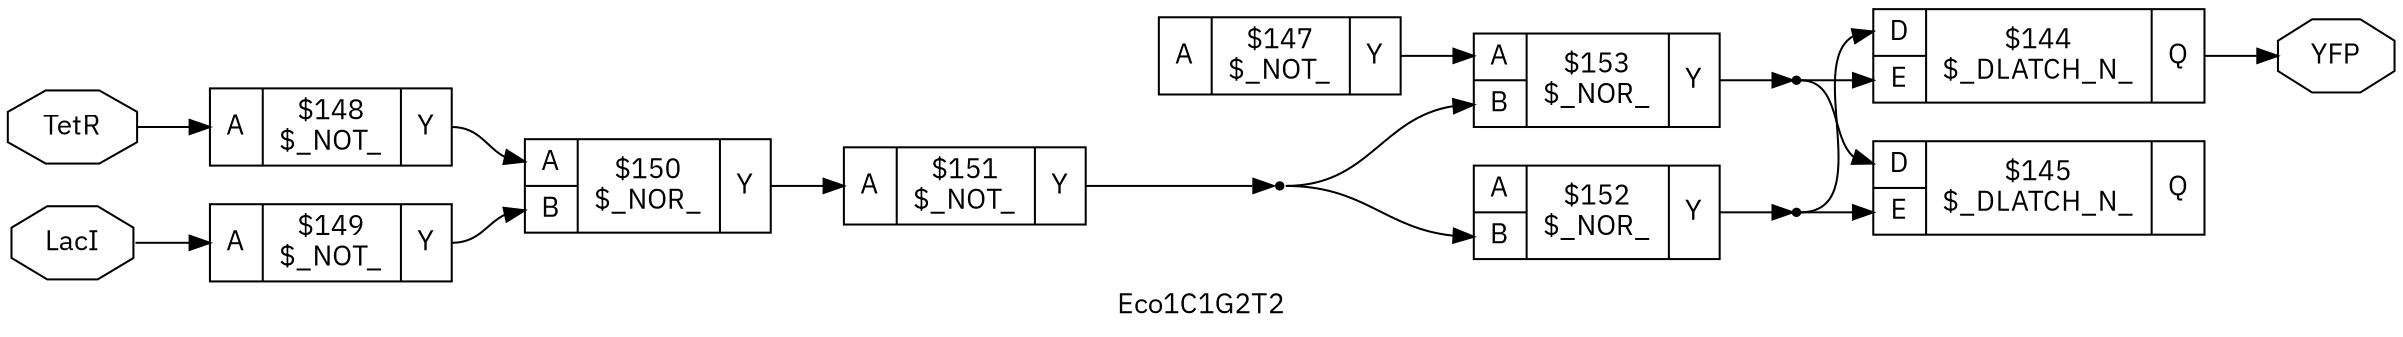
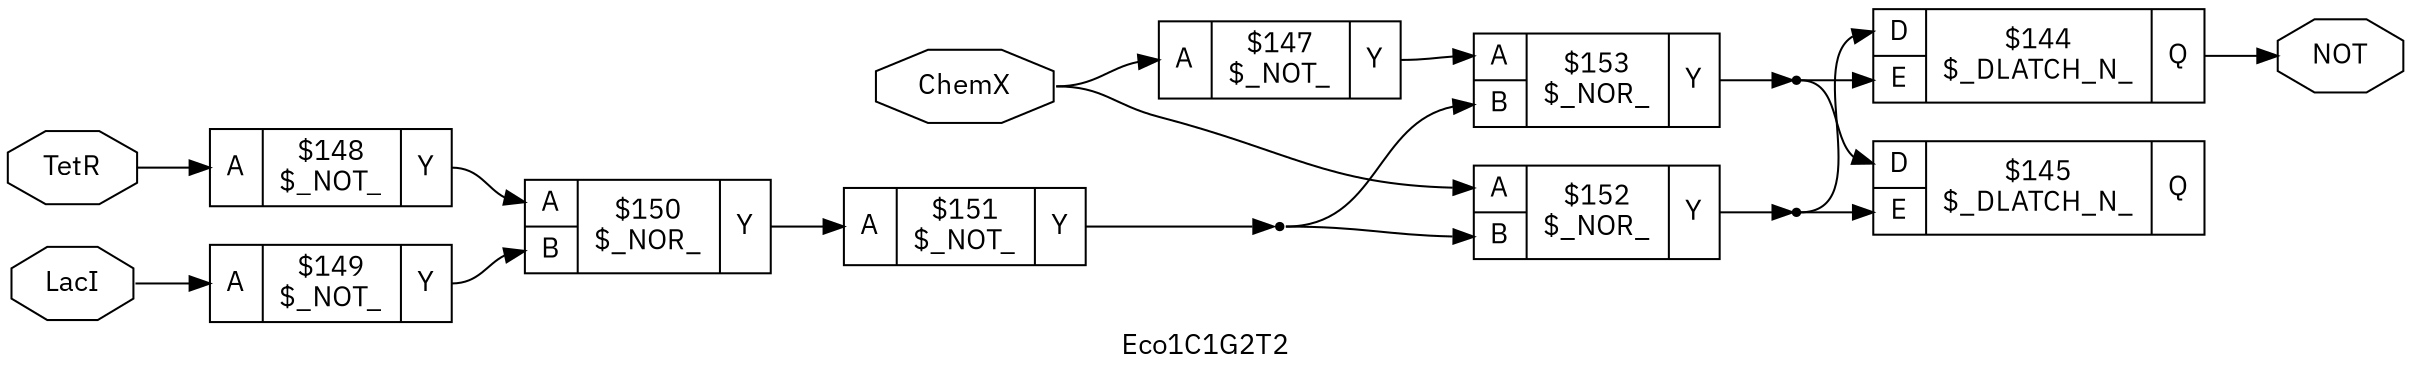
  digraph {
    fontname="IBM Plex Sans"
    label=Eco1C1G2T2
    rankdir=LR
    remincross=true
    node [fontname="IBM Plex Sans" shape=record]
    edge [color=black fontcolor=black fontname="IBM Plex Sans" headport="p13:w" tailport=e]
+   n9 [color=black fontcolor=black label=ChemX shape=octagon]
    c15 [label="{{<p13> A}|$147\n$_NOT_|{<p14> Y}}"]
    c21 [label="{{<p13> A|<p18> B}|$152\n$_NOR_|{<p14> Y}}"]
    c22 [label="{{<p13> A|<p18> B}|$153\n$_NOR_|{<p14> Y}}"]
    n2 [shape=point]
    n10 [color=black fontcolor=black label=LacI shape=octagon]
    c17 [label="{{<p13> A}|$149\n$_NOT_|{<p14> Y}}"]
    c19 [label="{{<p13> A|<p18> B}|$150\n$_NOR_|{<p14> Y}}"]
    n11 [color=black fontcolor=black label=TetR shape=octagon]
    c16 [label="{{<p13> A}|$148\n$_NOT_|{<p14> Y}}"]
-   n12 [color=black fontcolor=black label=YFP shape=octagon]
+   n12 [color=black fontcolor=black label=NOT shape=octagon]
    n1 [shape=point]
    c20 [label="{{<p13> A}|$151\n$_NOT_|{<p14> Y}}"]
    n4 [shape=point]
    c26 [label="{{<p23> D|<p24> E}|$144\n$_DLATCH_N_|{<p25> Q}}"]
    c27 [label="{{<p23> D|<p24> E}|$145\n$_DLATCH_N_|{<p25> Q}}"]
+   n9 -> c15
+   n9 -> c21
    c15 -> c22 [tailport="p14:e"]
    c21 -> n2 [headport=w tailport="p14:e"]
    c22 -> n1 [headport=w tailport="p14:e"]
    n2 -> c26 [headport="p23:w"]
    n2 -> c27 [headport="p24:w"]
    n10 -> c17
    c17 -> c19 [headport="p18:w" tailport="p14:e"]
    c19 -> c20 [tailport="p14:e"]
    n11 -> c16
    c16 -> c19 [tailport="p14:e"]
    n1 -> c26 [headport="p24:w"]
    n1 -> c27 [headport="p23:w"]
    c20 -> n4 [headport=w tailport="p14:e"]
    n4 -> c21 [headport="p18:w"]
    n4 -> c22 [headport="p18:w"]
    c26 -> n12 [headport=w tailport="p25:e"]
  }
